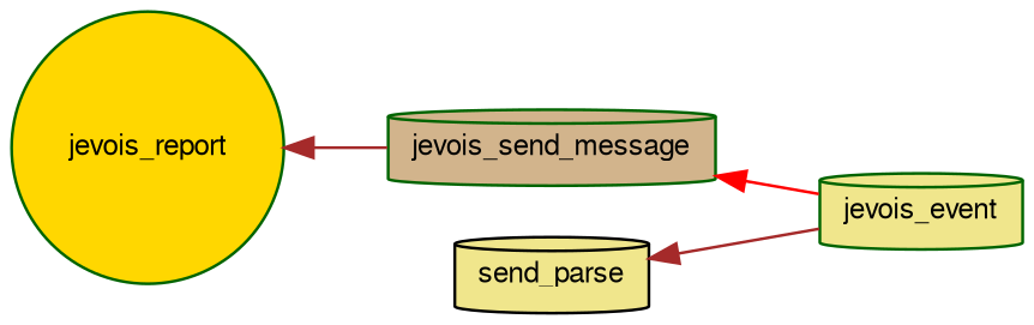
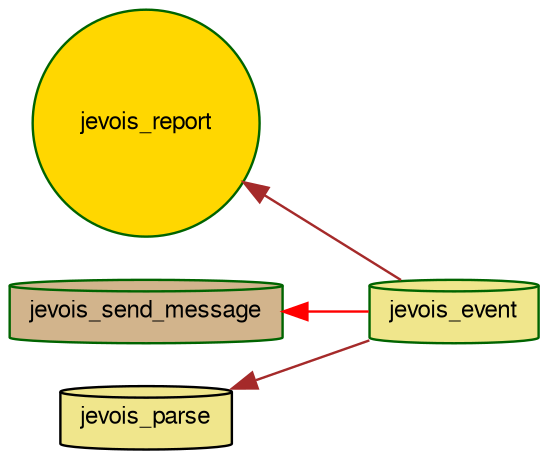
  digraph {
    rankdir=LR
    node [color=darkgreen fillcolor=khaki fontname=FreeSans fontsize=10 shape=cylinder style=filled]
    edge [color=brown dir=back fontname=FreeSans fontsize=10 labelfontname=FreeSans labelfontsize=10 style=solid]
    n1 [fillcolor=gold fontcolor=black height=0.2 label=jevois_report shape=circle width=0.4]
    n2 [fillcolor=tan height=0.2 label=jevois_send_message width=0.4]
    n3 [height=0.2 label=jevois_event width=0.4]
-   n4 [color=black height=0.2 label=send_parse width=0.4]
-   n1 -> n2
+   n4 [color=black height=0.2 label=jevois_parse width=0.4]
+   n1 -> n3
    n2 -> n3 [color=red]
    n4 -> n3
  }
